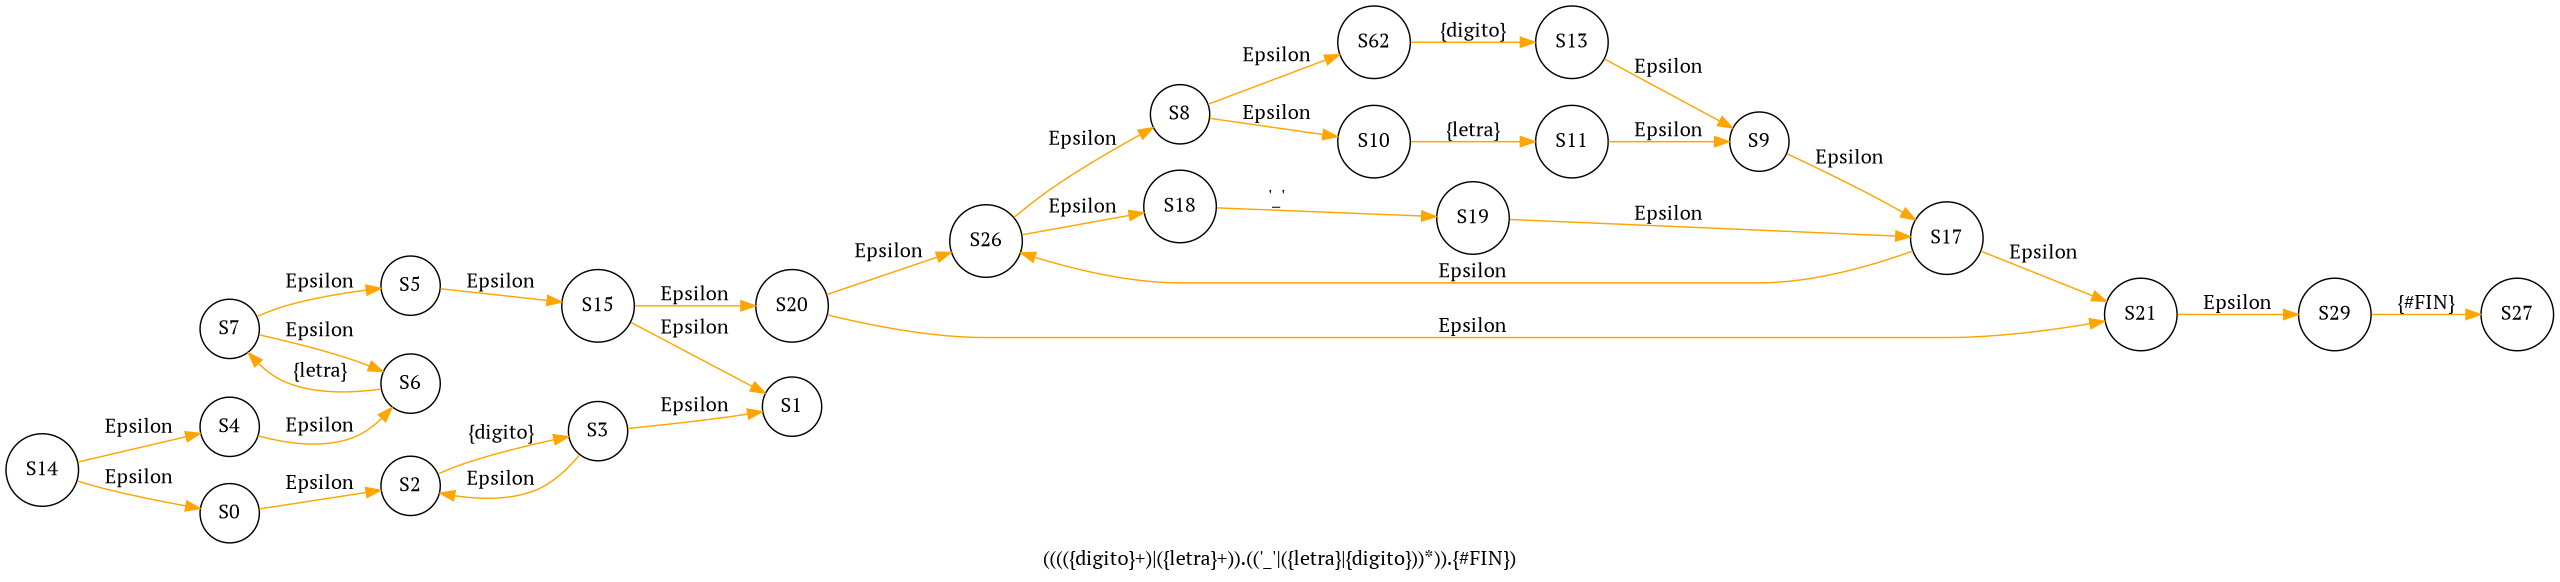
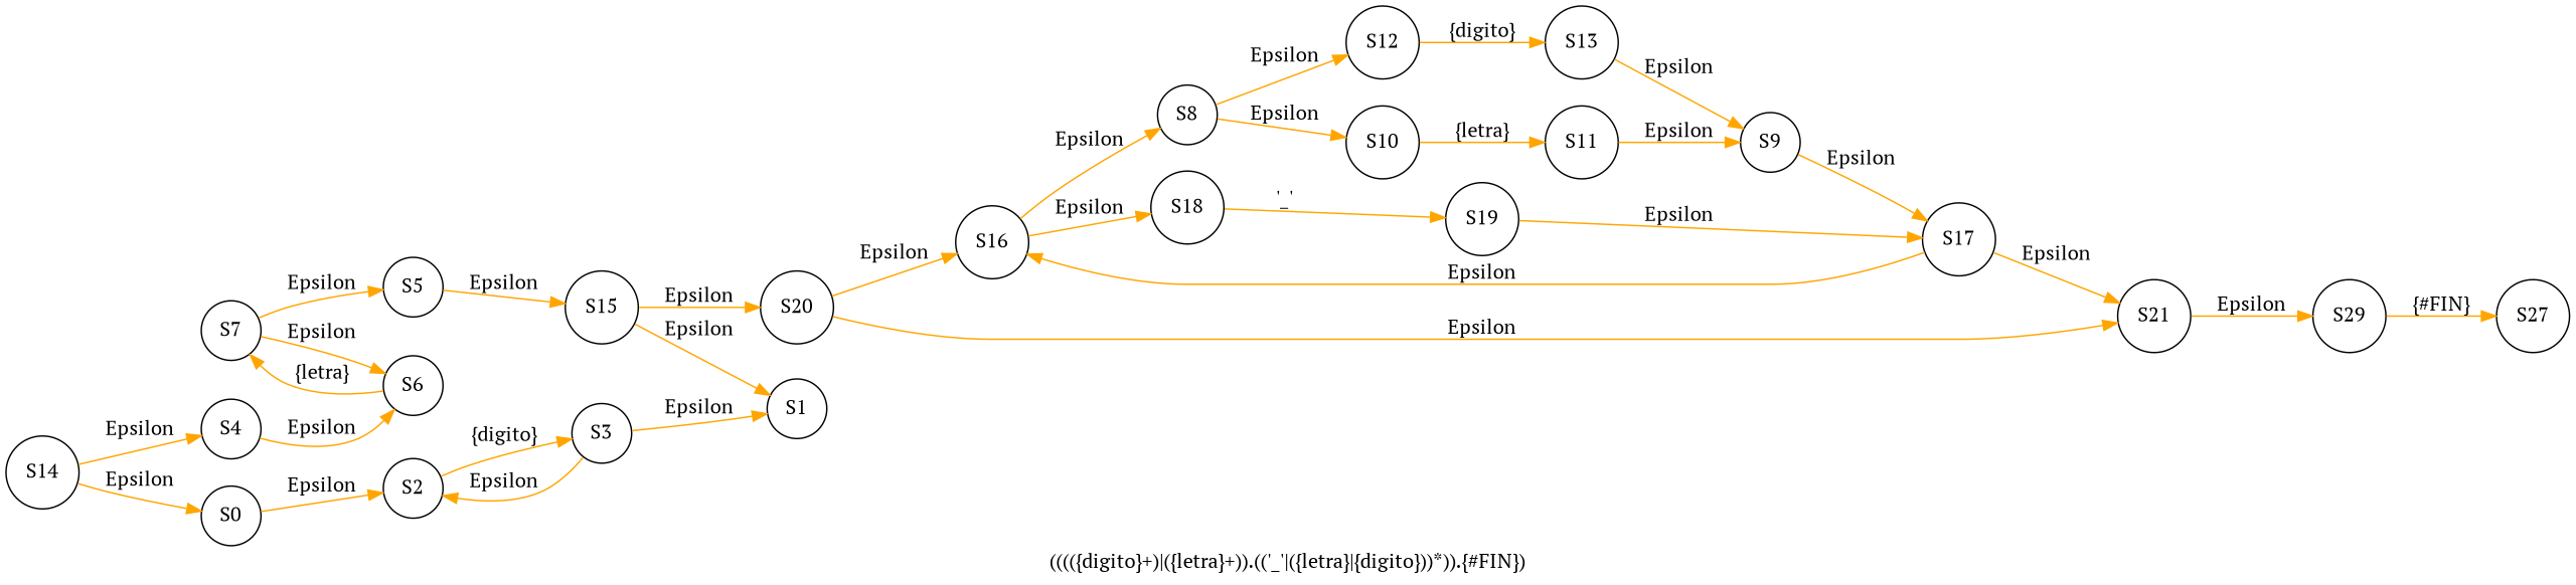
  digraph {
    fontname="PT Serif"
    label="(((({digito}+)|({letra}+)).(('_'|({letra}|{digito}))*)).{#FIN})"
    rankdir=LR
    node [fontname="PT Serif" shape=circle]
    edge [color=orange fontname="PT Serif"]
    n1 [label=S0]
    n2 [label=S2]
    n3 [label=S3]
    n4 [label=S1]
    n5 [label=S15]
    n6 [label=S20]
    n7 [label=S4]
    n8 [label=S6]
    n9 [label=S7]
    n10 [label=S5]
    n11 [label=S8]
    n12 [label=S10]
-   n13 [label=S62]
+   n13 [label=S12]
    n14 [label=S11]
    n15 [label=S13]
    n16 [label=S9]
    n17 [label=S17]
-   n18 [label=S26]
+   n18 [label=S16]
    n19 [label=S21]
    n20 [label=S14]
    n21 [label=S18]
    n22 [label=S19]
    n23 [label=S29]
    n24 [label=S27]
    n1 -> n2 [label=Epsilon]
    n2 -> n3 [label="{digito}"]
    n3 -> n2 [label=Epsilon]
    n3 -> n4 [label=Epsilon]
    n5 -> n4 [label=Epsilon]
    n5 -> n6 [label=Epsilon]
    n6 -> n18 [label=Epsilon]
    n6 -> n19 [label=Epsilon]
    n7 -> n8 [label=Epsilon]
    n8 -> n9 [label="{letra}"]
    n9 -> n8 [label=Epsilon]
    n9 -> n10 [label=Epsilon]
    n10 -> n5 [label=Epsilon]
    n11 -> n12 [label=Epsilon]
    n11 -> n13 [label=Epsilon]
    n12 -> n14 [label="{letra}"]
    n13 -> n15 [label="{digito}"]
    n14 -> n16 [label=Epsilon]
    n15 -> n16 [label=Epsilon]
    n16 -> n17 [label=Epsilon]
    n17 -> n18 [label=Epsilon]
    n17 -> n19 [label=Epsilon]
    n18 -> n11 [label=Epsilon]
    n18 -> n21 [label=Epsilon]
    n19 -> n23 [label=Epsilon]
    n20 -> n1 [label=Epsilon]
    n20 -> n7 [label=Epsilon]
    n21 -> n22 [label="'_'"]
    n22 -> n17 [label=Epsilon]
    n23 -> n24 [label="{#FIN}"]
  }
